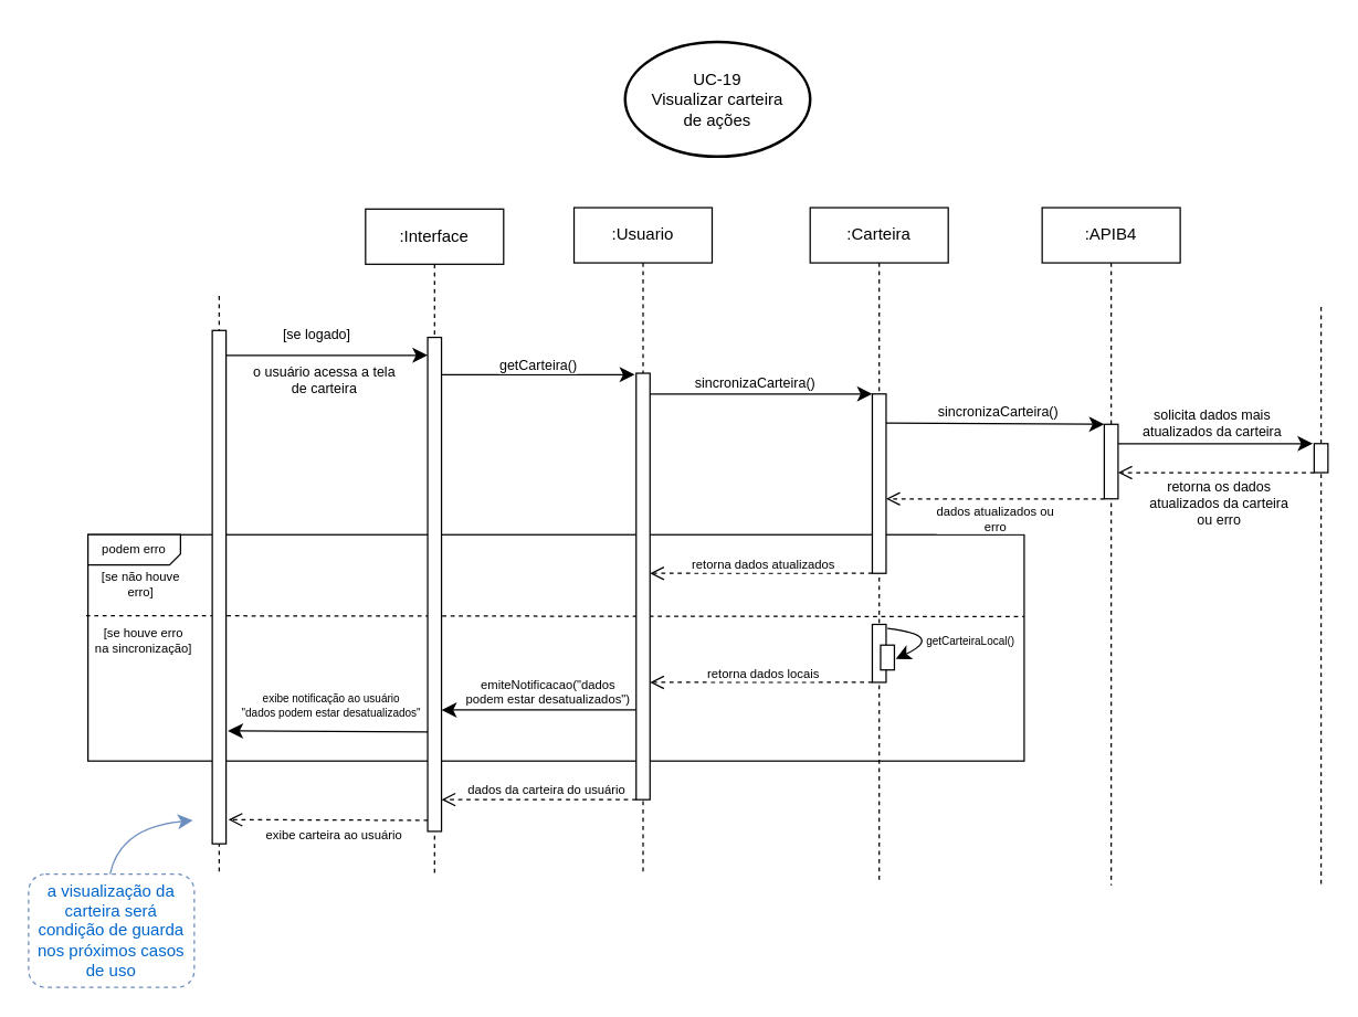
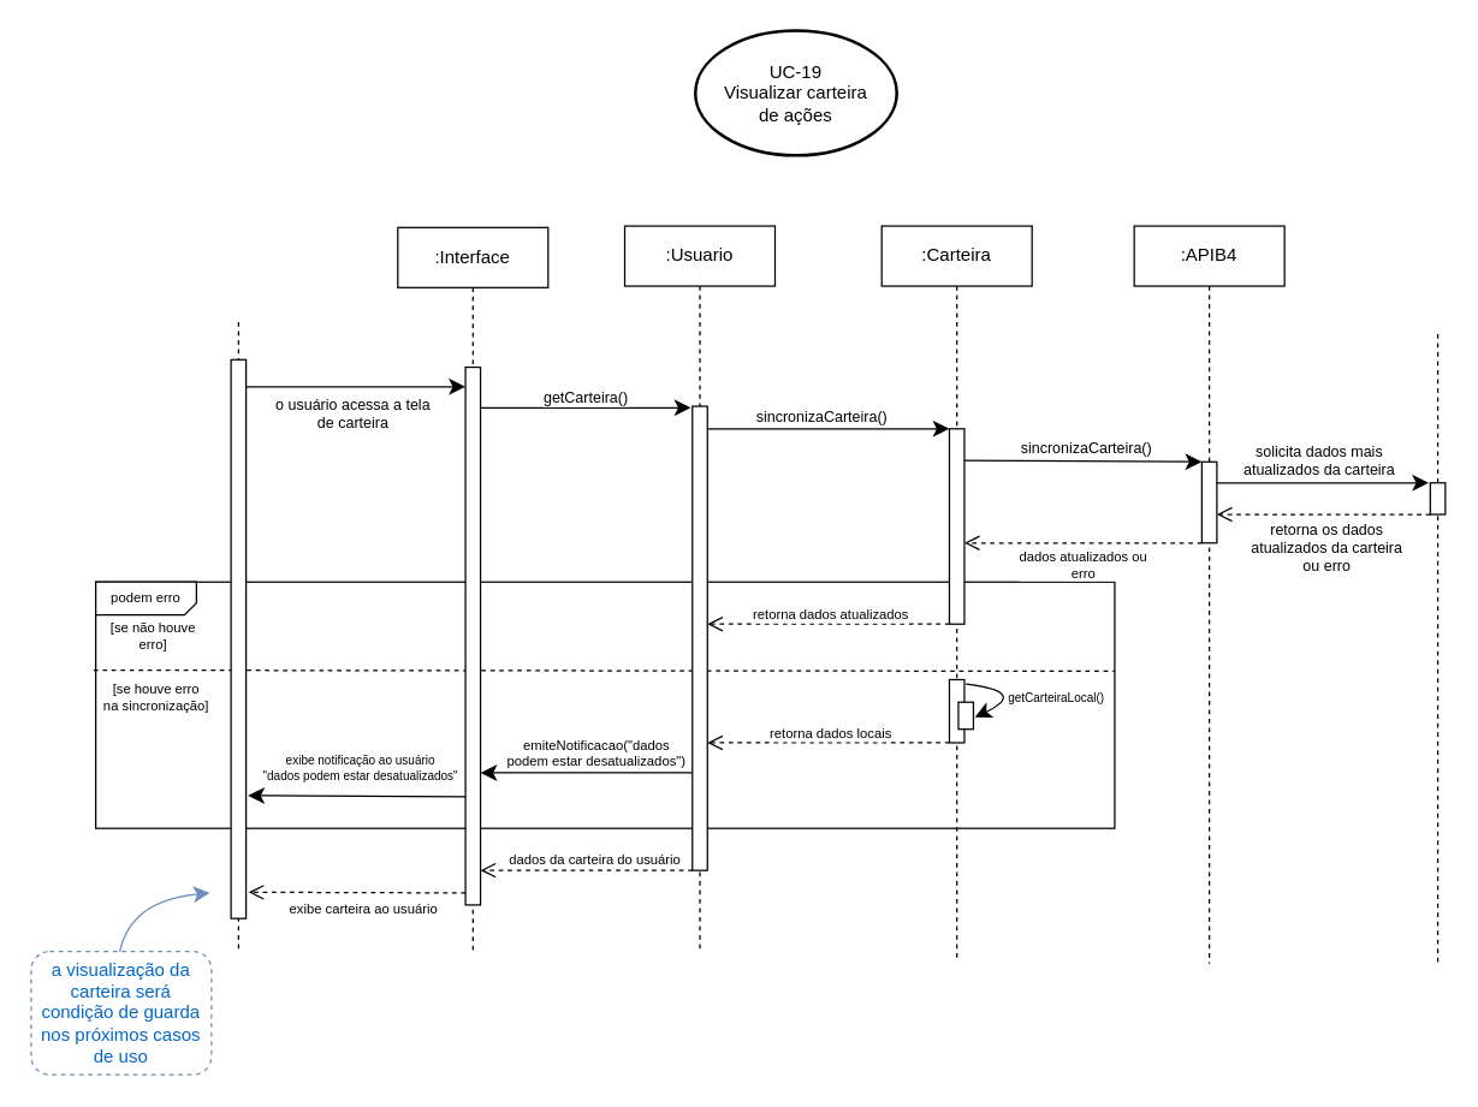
  <mxCell id="0" />
  <mxCell id="1" parent="0" />
  <mxCell id="2" value="" style="rounded=0;whiteSpace=wrap;html=1;fillColor=none;" vertex="1" parent="1"><mxGeometry x="63" y="387" width="678" height="164" as="geometry" /></mxCell>
  <mxCell id="3" value="" style="endArrow=none;dashed=1;html=1;rounded=0;fontSize=12;startSize=8;endSize=8;curved=1;entryX=1;entryY=0.458;entryDx=0;entryDy=0;entryPerimeter=0;exitX=-0.002;exitY=0.358;exitDx=0;exitDy=0;exitPerimeter=0;" edge="1" parent="1" source="2"><mxGeometry width="50" height="50" relative="1" as="geometry"><mxPoint x="212" y="445" as="sourcePoint" /><mxPoint x="741" y="446.36" as="targetPoint" /></mxGeometry></mxCell>
  <mxCell id="4" value=":Interface" style="shape=umlLifeline;perimeter=lifelinePerimeter;whiteSpace=wrap;html=1;container=0;dropTarget=0;collapsible=0;recursiveResize=0;outlineConnect=0;portConstraint=eastwest;newEdgeStyle={&quot;edgeStyle&quot;:&quot;elbowEdgeStyle&quot;,&quot;elbow&quot;:&quot;vertical&quot;,&quot;curved&quot;:0,&quot;rounded&quot;:0};" parent="1" vertex="1"><mxGeometry x="264" y="151" width="100" height="482" as="geometry" /></mxCell>
  <mxCell id="5" value="" style="html=1;points=[];perimeter=orthogonalPerimeter;outlineConnect=0;targetShapes=umlLifeline;portConstraint=eastwest;newEdgeStyle={&quot;edgeStyle&quot;:&quot;elbowEdgeStyle&quot;,&quot;elbow&quot;:&quot;vertical&quot;,&quot;curved&quot;:0,&quot;rounded&quot;:0};" parent="4" vertex="1"><mxGeometry x="45" y="93" width="10" height="358" as="geometry" /></mxCell>
  <mxCell id="6" value=":Carteira" style="shape=umlLifeline;perimeter=lifelinePerimeter;whiteSpace=wrap;html=1;container=0;dropTarget=0;collapsible=0;recursiveResize=0;outlineConnect=0;portConstraint=eastwest;newEdgeStyle={&quot;edgeStyle&quot;:&quot;elbowEdgeStyle&quot;,&quot;elbow&quot;:&quot;vertical&quot;,&quot;curved&quot;:0,&quot;rounded&quot;:0};" parent="1" vertex="1"><mxGeometry x="586" y="150" width="100" height="487" as="geometry" /></mxCell>
  <mxCell id="7" value="&lt;span style=&quot;color: rgba(0, 0, 0, 0); font-family: monospace; font-size: 0px; text-align: start;&quot;&gt;%3CmxGraphModel%3E%3Croot%3E%3CmxCell%20id%3D%220%22%2F%3E%3CmxCell%20id%3D%221%22%20parent%3D%220%22%2F%3E%3CmxCell%20id%3D%222%22%20value%3D%22%26lt%3Bfont%20style%3D%26quot%3Bfont-size%3A%209px%3B%26quot%3B%26gt%3B%5Bse%20n%C3%A3o%20houve%26lt%3B%2Ffont%26gt%3B%26lt%3Bdiv%20style%3D%26quot%3Bfont-size%3A%209px%3B%26quot%3B%26gt%3B%26lt%3Bfont%20style%3D%26quot%3Bfont-size%3A%209px%3B%26quot%3B%26gt%3Berro%5D%26lt%3B%2Ffont%26gt%3B%26lt%3B%2Fdiv%26gt%3B%22%20style%3D%22text%3Bhtml%3D1%3Balign%3Dcenter%3BverticalAlign%3Dmiddle%3Bresizable%3D0%3Bpoints%3D%5B%5D%3Bautosize%3D1%3BstrokeColor%3Dnone%3BfillColor%3Dnone%3BfontSize%3D9%3B%22%20vertex%3D%221%22%20parent%3D%221%22%3E%3CmxGeometry%20x%3D%22438%22%20y%3D%22306%22%20width%3D%2275%22%20height%3D%2234%22%20as%3D%22geometry%22%2F%3E%3C%2FmxCell%3E%3C%2Froot%3E%3C%2FmxGraphModel%3E&lt;/span&gt;" style="html=1;points=[];perimeter=orthogonalPerimeter;outlineConnect=0;targetShapes=umlLifeline;portConstraint=eastwest;newEdgeStyle={&quot;edgeStyle&quot;:&quot;elbowEdgeStyle&quot;,&quot;elbow&quot;:&quot;vertical&quot;,&quot;curved&quot;:0,&quot;rounded&quot;:0};" parent="6" vertex="1"><mxGeometry x="45" y="135" width="10" height="130" as="geometry" /></mxCell>
  <mxCell id="8" value="&lt;span style=&quot;color: rgba(0, 0, 0, 0); font-family: monospace; font-size: 0px; text-align: start;&quot;&gt;%3CmxGraphModel%3E%3Croot%3E%3CmxCell%20id%3D%220%22%2F%3E%3CmxCell%20id%3D%221%22%20parent%3D%220%22%2F%3E%3CmxCell%20id%3D%222%22%20value%3D%22%26lt%3Bfont%20style%3D%26quot%3Bfont-size%3A%209px%3B%26quot%3B%26gt%3B%5Bse%20n%C3%A3o%20houve%26lt%3B%2Ffont%26gt%3B%26lt%3Bdiv%20style%3D%26quot%3Bfont-size%3A%209px%3B%26quot%3B%26gt%3B%26lt%3Bfont%20style%3D%26quot%3Bfont-size%3A%209px%3B%26quot%3B%26gt%3Berro%5D%26lt%3B%2Ffont%26gt%3B%26lt%3B%2Fdiv%26gt%3B%22%20style%3D%22text%3Bhtml%3D1%3Balign%3Dcenter%3BverticalAlign%3Dmiddle%3Bresizable%3D0%3Bpoints%3D%5B%5D%3Bautosize%3D1%3BstrokeColor%3Dnone%3BfillColor%3Dnone%3BfontSize%3D9%3B%22%20vertex%3D%221%22%20parent%3D%221%22%3E%3CmxGeometry%20x%3D%22438%22%20y%3D%22306%22%20width%3D%2275%22%20height%3D%2234%22%20as%3D%22geometry%22%2F%3E%3C%2FmxCell%3E%3C%2Froot%3E%3C%2FmxGraphModel%3E&lt;/span&gt;" style="html=1;points=[];perimeter=orthogonalPerimeter;outlineConnect=0;targetShapes=umlLifeline;portConstraint=eastwest;newEdgeStyle={&quot;edgeStyle&quot;:&quot;elbowEdgeStyle&quot;,&quot;elbow&quot;:&quot;vertical&quot;,&quot;curved&quot;:0,&quot;rounded&quot;:0};" vertex="1" parent="6"><mxGeometry x="45" y="302" width="10" height="42" as="geometry" /></mxCell>
  <mxCell id="9" value="&lt;span&gt;:APIB4&lt;/span&gt;" style="shape=umlLifeline;perimeter=lifelinePerimeter;whiteSpace=wrap;html=1;container=0;dropTarget=0;collapsible=0;recursiveResize=0;outlineConnect=0;portConstraint=eastwest;newEdgeStyle={&quot;edgeStyle&quot;:&quot;elbowEdgeStyle&quot;,&quot;elbow&quot;:&quot;vertical&quot;,&quot;curved&quot;:0,&quot;rounded&quot;:0};fontStyle=0" vertex="1" parent="1"><mxGeometry x="754" y="150" width="100" height="491" as="geometry" /></mxCell>
  <mxCell id="10" value="" style="html=1;points=[];perimeter=orthogonalPerimeter;outlineConnect=0;targetShapes=umlLifeline;portConstraint=eastwest;newEdgeStyle={&quot;edgeStyle&quot;:&quot;elbowEdgeStyle&quot;,&quot;elbow&quot;:&quot;vertical&quot;,&quot;curved&quot;:0,&quot;rounded&quot;:0};" vertex="1" parent="9"><mxGeometry x="45" y="157" width="10" height="54" as="geometry" /></mxCell>
  <mxCell id="11" value="" style="endArrow=none;dashed=1;html=1;rounded=0;" edge="1" parent="1" source="13"><mxGeometry width="50" height="50" relative="1" as="geometry"><mxPoint x="956" y="491" as="sourcePoint" /><mxPoint x="956" y="222" as="targetPoint" /></mxGeometry></mxCell>
  <mxCell id="12" value="" style="endArrow=none;dashed=1;html=1;rounded=0;" edge="1" parent="1" target="13"><mxGeometry width="50" height="50" relative="1" as="geometry"><mxPoint x="956" y="640" as="sourcePoint" /><mxPoint x="956" y="254" as="targetPoint" /></mxGeometry></mxCell>
  <mxCell id="13" value="" style="rounded=0;whiteSpace=wrap;html=1;" vertex="1" parent="1"><mxGeometry x="951" y="321" width="10" height="21" as="geometry" /></mxCell>
  <mxCell id="14" value="" style="endArrow=none;dashed=1;html=1;rounded=0;" edge="1" parent="1"><mxGeometry width="50" height="50" relative="1" as="geometry"><mxPoint x="158" y="631" as="sourcePoint" /><mxPoint x="158" y="213" as="targetPoint" /></mxGeometry></mxCell>
  <mxCell id="15" value="" style="rounded=0;whiteSpace=wrap;html=1;" vertex="1" parent="1"><mxGeometry x="153" y="239" width="10" height="372" as="geometry" /></mxCell>
  <mxCell id="16" value="" style="endArrow=classic;html=1;rounded=0;fontSize=12;startSize=8;endSize=8;curved=1;" edge="1" parent="1" target="5"><mxGeometry width="50" height="50" relative="1" as="geometry"><mxPoint x="163" y="257" as="sourcePoint" /><mxPoint x="213" y="207" as="targetPoint" /></mxGeometry></mxCell>
  <mxCell id="17" value="o usuário acessa a tela&lt;div style=&quot;font-size: 10px;&quot;&gt;de carteira&lt;/div&gt;" style="edgeLabel;html=1;align=center;verticalAlign=middle;resizable=0;points=[];fontSize=10;" vertex="1" connectable="0" parent="16"><mxGeometry x="0.538" y="2" relative="1" as="geometry"><mxPoint x="-42" y="19" as="offset" /></mxGeometry></mxCell>
- <mxCell id="18" value="[se logado]" style="text;html=1;align=center;verticalAlign=middle;whiteSpace=wrap;rounded=0;fontSize=10;" vertex="1" parent="1"><mxGeometry x="199" y="227" width="60" height="30" as="geometry" /></mxCell>
  <mxCell id="19" value=":Usuario" style="shape=umlLifeline;perimeter=lifelinePerimeter;whiteSpace=wrap;html=1;container=0;dropTarget=0;collapsible=0;recursiveResize=0;outlineConnect=0;portConstraint=eastwest;newEdgeStyle={&quot;edgeStyle&quot;:&quot;elbowEdgeStyle&quot;,&quot;elbow&quot;:&quot;vertical&quot;,&quot;curved&quot;:0,&quot;rounded&quot;:0};" vertex="1" parent="1"><mxGeometry x="415" y="150" width="100" height="484" as="geometry" /></mxCell>
  <mxCell id="20" value="" style="html=1;points=[];perimeter=orthogonalPerimeter;outlineConnect=0;targetShapes=umlLifeline;portConstraint=eastwest;newEdgeStyle={&quot;edgeStyle&quot;:&quot;elbowEdgeStyle&quot;,&quot;elbow&quot;:&quot;vertical&quot;,&quot;curved&quot;:0,&quot;rounded&quot;:0};" vertex="1" parent="19"><mxGeometry x="45" y="120" width="10" height="309" as="geometry" /></mxCell>
  <mxCell id="21" value="" style="endArrow=classic;html=1;rounded=0;fontSize=12;startSize=8;endSize=8;curved=1;" edge="1" parent="1"><mxGeometry width="50" height="50" relative="1" as="geometry"><mxPoint x="319" y="271" as="sourcePoint" /><mxPoint x="459" y="271" as="targetPoint" /></mxGeometry></mxCell>
  <mxCell id="22" value="getCarteira()" style="edgeLabel;html=1;align=center;verticalAlign=middle;resizable=0;points=[];fontSize=10;" vertex="1" connectable="0" parent="21"><mxGeometry x="0.538" y="2" relative="1" as="geometry"><mxPoint x="-39" y="-6" as="offset" /></mxGeometry></mxCell>
  <mxCell id="23" value="" style="endArrow=classic;html=1;rounded=0;fontSize=12;startSize=8;endSize=8;curved=1;" edge="1" parent="1" target="7"><mxGeometry width="50" height="50" relative="1" as="geometry"><mxPoint x="470" y="285" as="sourcePoint" /><mxPoint x="610" y="285" as="targetPoint" /></mxGeometry></mxCell>
  <mxCell id="24" value="sincronizaCarteira()" style="edgeLabel;html=1;align=center;verticalAlign=middle;resizable=0;points=[];fontSize=10;" vertex="1" connectable="0" parent="23"><mxGeometry x="0.538" y="2" relative="1" as="geometry"><mxPoint x="-49" y="-7" as="offset" /></mxGeometry></mxCell>
  <mxCell id="25" value="" style="endArrow=classic;html=1;rounded=0;fontSize=12;startSize=8;endSize=8;curved=1;" edge="1" parent="1"><mxGeometry width="50" height="50" relative="1" as="geometry"><mxPoint x="641" y="306" as="sourcePoint" /><mxPoint x="799" y="307" as="targetPoint" /></mxGeometry></mxCell>
  <mxCell id="26" value="sincronizaCarteira()" style="edgeLabel;html=1;align=center;verticalAlign=middle;resizable=0;points=[];fontSize=10;" vertex="1" connectable="0" parent="25"><mxGeometry x="0.538" y="2" relative="1" as="geometry"><mxPoint x="-42" y="-7" as="offset" /></mxGeometry></mxCell>
  <mxCell id="27" value="" style="endArrow=classic;html=1;rounded=0;fontSize=12;startSize=8;endSize=8;curved=1;" edge="1" parent="1"><mxGeometry width="50" height="50" relative="1" as="geometry"><mxPoint x="809" y="321" as="sourcePoint" /><mxPoint x="950" y="321" as="targetPoint" /></mxGeometry></mxCell>
  <mxCell id="28" value="solicita dados mais&lt;div&gt;atualizados da carteira&lt;/div&gt;" style="edgeLabel;html=1;align=center;verticalAlign=middle;resizable=0;points=[];fontSize=10;" vertex="1" connectable="0" parent="27"><mxGeometry x="0.538" y="2" relative="1" as="geometry"><mxPoint x="-41" y="-14" as="offset" /></mxGeometry></mxCell>
  <mxCell id="29" value="" style="endArrow=open;html=1;rounded=0;fontSize=12;startSize=8;endSize=8;curved=1;dashed=1;endFill=0;" edge="1" parent="1"><mxGeometry width="50" height="50" relative="1" as="geometry"><mxPoint x="951" y="342" as="sourcePoint" /><mxPoint x="809" y="342" as="targetPoint" /></mxGeometry></mxCell>
  <mxCell id="30" value="retorna os dados&lt;div style=&quot;font-size: 10px;&quot;&gt;atualizados da carteira&lt;/div&gt;&lt;div style=&quot;font-size: 10px;&quot;&gt;ou erro&lt;/div&gt;" style="edgeLabel;html=1;align=center;verticalAlign=middle;resizable=0;points=[];fontSize=10;" vertex="1" connectable="0" parent="29"><mxGeometry x="0.096" y="1" relative="1" as="geometry"><mxPoint x="8" y="20" as="offset" /></mxGeometry></mxCell>
  <mxCell id="31" value="" style="endArrow=open;html=1;rounded=0;fontSize=12;startSize=8;endSize=8;curved=1;endFill=0;dashed=1;" edge="1" parent="1" target="7"><mxGeometry width="50" height="50" relative="1" as="geometry"><mxPoint x="799" y="361" as="sourcePoint" /><mxPoint x="849" y="311" as="targetPoint" /></mxGeometry></mxCell>
  <mxCell id="32" value="dados atualizados ou&lt;div style=&quot;font-size: 9px;&quot;&gt;erro&lt;/div&gt;" style="edgeLabel;html=1;align=center;verticalAlign=middle;resizable=0;points=[];fontSize=9;" vertex="1" connectable="0" parent="31"><mxGeometry x="0.059" relative="1" as="geometry"><mxPoint x="4" y="14" as="offset" /></mxGeometry></mxCell>
  <mxCell id="33" value="podem erro" style="verticalLabelPosition=middle;verticalAlign=middle;html=1;shape=card;whiteSpace=wrap;size=8;arcSize=12;flipH=1;flipV=1;labelPosition=center;align=center;fontSize=9;" vertex="1" parent="1"><mxGeometry x="63" y="387" width="67" height="22" as="geometry" /></mxCell>
  <mxCell id="34" value="&lt;font style=&quot;font-size: 9px;&quot;&gt;[se não houve&lt;/font&gt;&lt;div style=&quot;font-size: 9px;&quot;&gt;&lt;font style=&quot;font-size: 9px;&quot;&gt;erro]&lt;/font&gt;&lt;/div&gt;" style="text;html=1;align=center;verticalAlign=middle;resizable=0;points=[];autosize=1;strokeColor=none;fillColor=none;fontSize=9;" vertex="1" parent="1"><mxGeometry x="63" y="406" width="75" height="34" as="geometry" /></mxCell>
  <mxCell id="35" value="" style="endArrow=open;html=1;rounded=0;fontSize=12;startSize=8;endSize=8;curved=1;endFill=0;dashed=1;" edge="1" parent="1" target="20"><mxGeometry width="50" height="50" relative="1" as="geometry"><mxPoint x="631" y="415" as="sourcePoint" /><mxPoint x="473" y="415" as="targetPoint" /></mxGeometry></mxCell>
  <mxCell id="36" value="retorna dados atualizados" style="edgeLabel;html=1;align=center;verticalAlign=middle;resizable=0;points=[];fontSize=9;" vertex="1" connectable="0" parent="35"><mxGeometry x="0.059" relative="1" as="geometry"><mxPoint x="5" y="-7" as="offset" /></mxGeometry></mxCell>
  <mxCell id="37" value="&lt;font style=&quot;font-size: 9px;&quot;&gt;[se houve erro&lt;/font&gt;&lt;div&gt;&lt;span style=&quot;background-color: initial;&quot;&gt;na sincronização]&lt;/span&gt;&lt;/div&gt;" style="text;html=1;align=center;verticalAlign=middle;resizable=0;points=[];autosize=1;strokeColor=none;fillColor=none;fontSize=9;" vertex="1" parent="1"><mxGeometry x="59" y="447" width="88" height="34" as="geometry" /></mxCell>
  <mxCell id="38" value="" style="endArrow=classic;html=1;rounded=0;fontSize=12;startSize=8;endSize=8;curved=1;" edge="1" parent="1"><mxGeometry width="50" height="50" relative="1" as="geometry"><mxPoint x="642" y="455" as="sourcePoint" /><mxPoint x="648" y="477" as="targetPoint" /><Array as="points"><mxPoint x="684" y="460" /></Array></mxGeometry></mxCell>
  <mxCell id="39" value="getCarteiraLocal()" style="edgeLabel;html=1;align=center;verticalAlign=middle;resizable=0;points=[];fontSize=8;" vertex="1" connectable="0" parent="38"><mxGeometry x="0.475" y="-4" relative="1" as="geometry"><mxPoint x="36" y="-1" as="offset" /></mxGeometry></mxCell>
  <mxCell id="40" value="&lt;span style=&quot;color: rgba(0, 0, 0, 0); font-family: monospace; font-size: 0px; text-align: start;&quot;&gt;%3CmxGraphModel%3E%3Croot%3E%3CmxCell%20id%3D%220%22%2F%3E%3CmxCell%20id%3D%221%22%20parent%3D%220%22%2F%3E%3CmxCell%20id%3D%222%22%20value%3D%22%26lt%3Bfont%20style%3D%26quot%3Bfont-size%3A%209px%3B%26quot%3B%26gt%3B%5Bse%20n%C3%A3o%20houve%26lt%3B%2Ffont%26gt%3B%26lt%3Bdiv%20style%3D%26quot%3Bfont-size%3A%209px%3B%26quot%3B%26gt%3B%26lt%3Bfont%20style%3D%26quot%3Bfont-size%3A%209px%3B%26quot%3B%26gt%3Berro%5D%26lt%3B%2Ffont%26gt%3B%26lt%3B%2Fdiv%26gt%3B%22%20style%3D%22text%3Bhtml%3D1%3Balign%3Dcenter%3BverticalAlign%3Dmiddle%3Bresizable%3D0%3Bpoints%3D%5B%5D%3Bautosize%3D1%3BstrokeColor%3Dnone%3BfillColor%3Dnone%3BfontSize%3D9%3B%22%20vertex%3D%221%22%20parent%3D%221%22%3E%3CmxGeometry%20x%3D%22438%22%20y%3D%22306%22%20width%3D%2275%22%20height%3D%2234%22%20as%3D%22geometry%22%2F%3E%3C%2FmxCell%3E%3C%2Froot%3E%3C%2FmxGraphModel%3E&lt;/span&gt;" style="html=1;points=[];perimeter=orthogonalPerimeter;outlineConnect=0;targetShapes=umlLifeline;portConstraint=eastwest;newEdgeStyle={&quot;edgeStyle&quot;:&quot;elbowEdgeStyle&quot;,&quot;elbow&quot;:&quot;vertical&quot;,&quot;curved&quot;:0,&quot;rounded&quot;:0};" vertex="1" parent="1"><mxGeometry x="637" y="467" width="10" height="18" as="geometry" /></mxCell>
  <mxCell id="41" value="" style="endArrow=open;html=1;rounded=0;fontSize=12;startSize=8;endSize=8;curved=1;endFill=0;dashed=1;" edge="1" parent="1"><mxGeometry width="50" height="50" relative="1" as="geometry"><mxPoint x="631" y="494" as="sourcePoint" /><mxPoint x="470" y="494" as="targetPoint" /></mxGeometry></mxCell>
  <mxCell id="42" value="retorna dados locais" style="edgeLabel;html=1;align=center;verticalAlign=middle;resizable=0;points=[];fontSize=9;" vertex="1" connectable="0" parent="41"><mxGeometry x="0.059" relative="1" as="geometry"><mxPoint x="5" y="-7" as="offset" /></mxGeometry></mxCell>
  <mxCell id="43" value="" style="endArrow=classic;html=1;rounded=0;fontSize=12;startSize=8;endSize=8;curved=1;" edge="1" parent="1" target="5"><mxGeometry width="50" height="50" relative="1" as="geometry"><mxPoint x="460" y="514" as="sourcePoint" /><mxPoint x="510" y="464" as="targetPoint" /></mxGeometry></mxCell>
  <mxCell id="44" value="emiteNotificacao(&quot;dados&lt;div style=&quot;font-size: 9px;&quot;&gt;podem estar desatualizados&quot;)&lt;/div&gt;" style="edgeLabel;html=1;align=center;verticalAlign=middle;resizable=0;points=[];fontSize=9;" vertex="1" connectable="0" parent="43"><mxGeometry x="0.22" relative="1" as="geometry"><mxPoint x="21" y="-14" as="offset" /></mxGeometry></mxCell>
  <mxCell id="45" value="" style="endArrow=open;html=1;rounded=0;fontSize=12;startSize=8;endSize=8;curved=1;endFill=0;dashed=1;" edge="1" parent="1"><mxGeometry width="50" height="50" relative="1" as="geometry"><mxPoint x="460" y="579" as="sourcePoint" /><mxPoint x="319" y="579" as="targetPoint" /></mxGeometry></mxCell>
  <mxCell id="46" value="dados da carteira do usuário" style="edgeLabel;html=1;align=center;verticalAlign=middle;resizable=0;points=[];fontSize=9;" vertex="1" connectable="0" parent="45"><mxGeometry x="0.22" relative="1" as="geometry"><mxPoint x="20" y="-8" as="offset" /></mxGeometry></mxCell>
  <mxCell id="47" value="" style="endArrow=open;html=1;rounded=0;fontSize=12;startSize=8;endSize=8;curved=1;endFill=0;dashed=1;entryX=1.167;entryY=0.953;entryDx=0;entryDy=0;entryPerimeter=0;" edge="1" parent="1" target="15"><mxGeometry width="50" height="50" relative="1" as="geometry"><mxPoint x="309" y="594" as="sourcePoint" /><mxPoint x="168" y="594" as="targetPoint" /></mxGeometry></mxCell>
  <mxCell id="48" value="exibe carteira ao usuário" style="edgeLabel;html=1;align=center;verticalAlign=middle;resizable=0;points=[];fontSize=9;" vertex="1" connectable="0" parent="47"><mxGeometry x="0.22" relative="1" as="geometry"><mxPoint x="19" y="11" as="offset" /></mxGeometry></mxCell>
  <mxCell id="49" value="" style="endArrow=classic;html=1;rounded=0;fontSize=12;startSize=8;endSize=8;curved=1;entryX=1.133;entryY=0.78;entryDx=0;entryDy=0;entryPerimeter=0;" edge="1" parent="1" target="15"><mxGeometry width="50" height="50" relative="1" as="geometry"><mxPoint x="309" y="530" as="sourcePoint" /><mxPoint x="168" y="530" as="targetPoint" /></mxGeometry></mxCell>
  <mxCell id="50" value="exibe notificação ao usuário&lt;div style=&quot;font-size: 8px;&quot;&gt;&quot;dados podem estar desatualizados&quot;&lt;/div&gt;" style="edgeLabel;html=1;align=center;verticalAlign=middle;resizable=0;points=[];fontSize=8;" vertex="1" connectable="0" parent="49"><mxGeometry x="0.22" relative="1" as="geometry"><mxPoint x="17" y="-19" as="offset" /></mxGeometry></mxCell>
- <mxCell id="51" value="UC-19&lt;div&gt;Visualizar carteira&lt;/div&gt;&lt;div&gt;de ações&lt;/div&gt;" style="strokeWidth=2;html=1;shape=mxgraph.flowchart.start_1;whiteSpace=wrap;" vertex="1" parent="1"><mxGeometry x="452" y="30" width="134" height="83" as="geometry" /></mxCell>
+ <mxCell id="51" value="UC-19&lt;div&gt;Visualizar carteira&lt;/div&gt;&lt;div&gt;de ações&lt;/div&gt;" style="strokeWidth=2;html=1;shape=mxgraph.flowchart.start_1;whiteSpace=wrap;" vertex="1" parent="1"><mxGeometry x="462" y="20" width="134" height="83" as="geometry" /></mxCell>
  <mxCell id="52" value="" style="endArrow=classic;html=1;rounded=0;fontSize=12;startSize=8;endSize=8;curved=1;fillColor=#dae8fc;strokeColor=#6c8ebf;" edge="1" parent="1"><mxGeometry width="50" height="50" relative="1" as="geometry"><mxPoint x="79" y="633" as="sourcePoint" /><mxPoint x="139" y="594" as="targetPoint" /><Array as="points"><mxPoint x="86" y="599" /></Array></mxGeometry></mxCell>
  <mxCell id="53" value="&lt;font&gt;a visualização da carteira será condição de guarda nos próximos casos de uso&lt;/font&gt;" style="rounded=1;whiteSpace=wrap;html=1;fillColor=none;strokeColor=#6c8ebf;dashed=1;fontColor=#0066CC;" vertex="1" parent="1"><mxGeometry x="20" y="633" width="120" height="82" as="geometry" /></mxCell>
